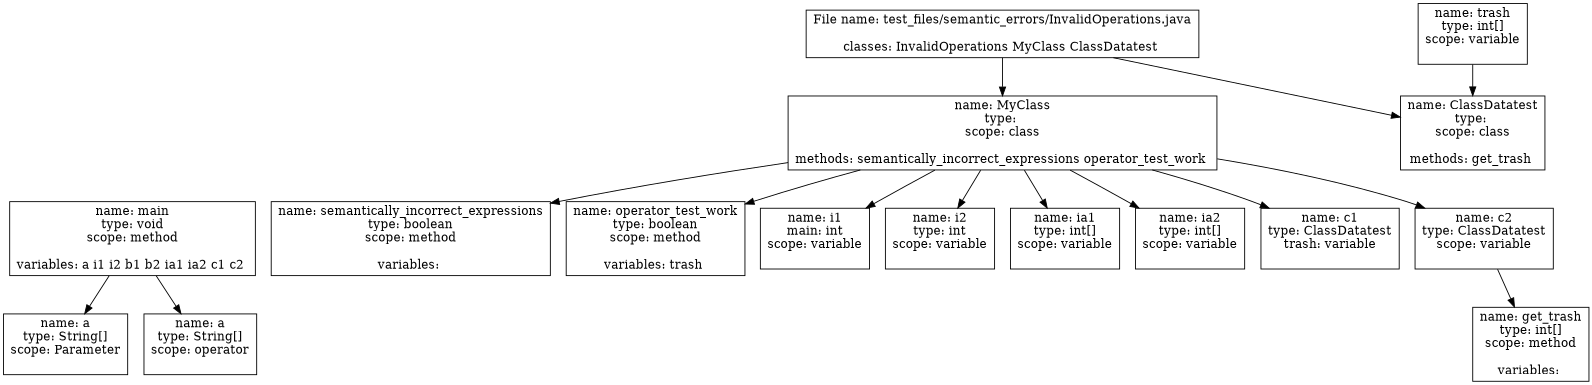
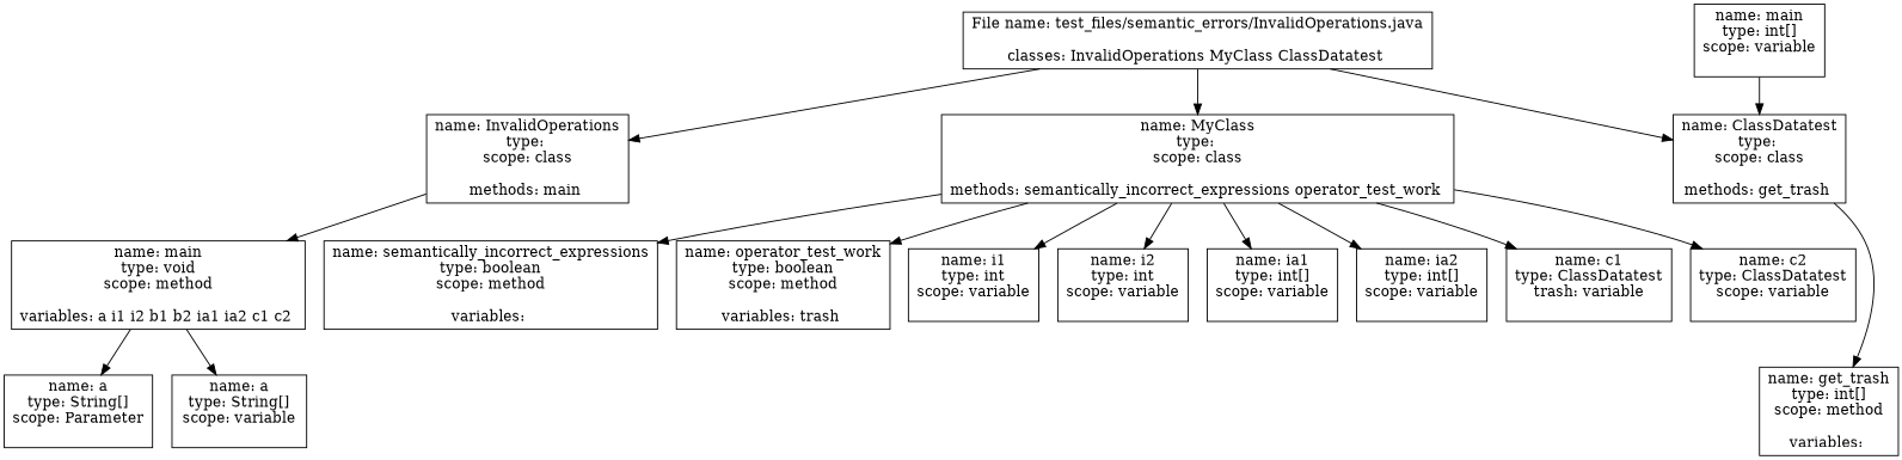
  digraph {
    rankdir=TB
    node [shape=box]
    n1 [label="File name: test_files/semantic_errors/InvalidOperations.java\n\nclasses: InvalidOperations MyClass ClassDatatest "]
+   n2 [label="name: InvalidOperations\ntype: \nscope: class\n\nmethods: main \n"]
    n3 [label="name: MyClass\ntype: \nscope: class\n\nmethods: semantically_incorrect_expressions operator_test_work \n"]
    n4 [label="name: ClassDatatest\ntype: \nscope: class\n\nmethods: get_trash \n"]
    n5 [label="name: main\ntype: void\nscope: method\n\nvariables: a i1 i2 b1 b2 ia1 ia2 c1 c2 "]
    n6 [label="name: semantically_incorrect_expressions\ntype: boolean\nscope: method\n\nvariables: "]
    n7 [label="name: operator_test_work\ntype: boolean\nscope: method\n\nvariables: trash "]
-   n8 [label="name: i1\nmain: int\nscope: variable\n\n"]
+   n8 [label="name: i1\ntype: int\nscope: variable\n\n"]
    n9 [label="name: i2\ntype: int\nscope: variable\n\n"]
    n10 [label="name: ia1\ntype: int[]\nscope: variable\n\n"]
    n11 [label="name: ia2\ntype: int[]\nscope: variable\n\n"]
    n12 [label="name: c1\ntype: ClassDatatest\ntrash: variable\n\n"]
    n13 [label="name: c2\ntype: ClassDatatest\nscope: variable\n\n"]
    n14 [label="name: get_trash\ntype: int[]\nscope: method\n\nvariables: "]
    n15 [label="name: a\ntype: String[]\nscope: Parameter\n\n"]
-   n16 [label="name: a\ntype: String[]\nscope: operator\n\n"]
-   n17 [label="name: trash\ntype: int[]\nscope: variable\n\n"]
+   n16 [label="name: a\ntype: String[]\nscope: variable\n\n"]
+   n17 [label="name: main\ntype: int[]\nscope: variable\n\n"]
+   n1 -> n2
    n1 -> n3
    n1 -> n4
+   n2 -> n5
    n3 -> n6
    n3 -> n7
    n3 -> n8
    n3 -> n9
    n3 -> n10
    n3 -> n11
    n3 -> n12
    n3 -> n13
-   n13 -> n14
+   n4 -> n14
    n5 -> n15
    n5 -> n16
    n17 -> n4
  }
